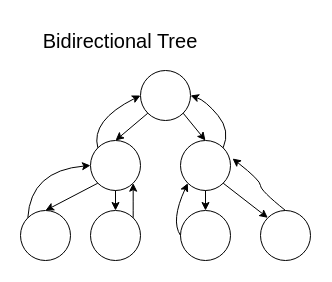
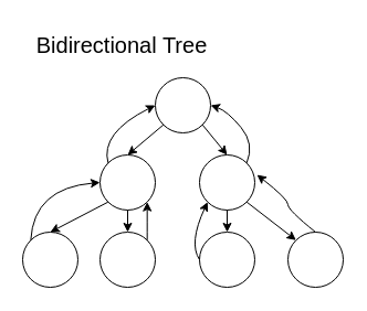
  <mxCell id="0" />
  <mxCell id="1" parent="0" />
  <mxCell id="2" value="" style="ellipse;whiteSpace=wrap;html=1;aspect=fixed;" vertex="1" parent="1"><mxGeometry x="140" y="70" width="50" height="50" as="geometry" /></mxCell>
- <mxCell id="3" value="&lt;font style=&quot;font-size: 20px;&quot;&gt;Bidirectional Tree&lt;/font&gt;" style="text;html=1;strokeColor=none;fillColor=none;align=center;verticalAlign=middle;whiteSpace=wrap;rounded=0;" vertex="1" parent="1"><mxGeometry width="200" height="40" as="geometry" x="20" y="20" /></mxCell>
+ <mxCell id="3" value="&lt;font style=&quot;font-size: 20px;&quot;&gt;Bidirectional Tree&lt;/font&gt;" style="text;html=1;strokeColor=none;fillColor=none;align=center;verticalAlign=middle;whiteSpace=wrap;rounded=0;" vertex="1" parent="1"><mxGeometry x="10" y="20" width="200" height="40" as="geometry" /></mxCell>
  <mxCell id="4" value="" style="ellipse;whiteSpace=wrap;html=1;aspect=fixed;" vertex="1" parent="1"><mxGeometry x="90" y="140" width="50" height="50" as="geometry" /></mxCell>
  <mxCell id="5" value="" style="ellipse;whiteSpace=wrap;html=1;aspect=fixed;" vertex="1" parent="1"><mxGeometry x="180" y="140" width="50" height="50" as="geometry" /></mxCell>
  <mxCell id="6" value="" style="ellipse;whiteSpace=wrap;html=1;aspect=fixed;" vertex="1" parent="1"><mxGeometry x="260" y="210" width="50" height="50" as="geometry" /></mxCell>
  <mxCell id="7" value="" style="ellipse;whiteSpace=wrap;html=1;aspect=fixed;" vertex="1" parent="1"><mxGeometry x="180" y="210" width="50" height="50" as="geometry" /></mxCell>
  <mxCell id="8" value="" style="ellipse;whiteSpace=wrap;html=1;aspect=fixed;" vertex="1" parent="1"><mxGeometry x="90" y="210" width="50" height="50" as="geometry" /></mxCell>
  <mxCell id="9" value="" style="ellipse;whiteSpace=wrap;html=1;aspect=fixed;" vertex="1" parent="1"><mxGeometry y="210" width="50" height="50" as="geometry" x="20" /></mxCell>
  <mxCell id="10" value="" style="endArrow=classic;html=1;rounded=0;entryX=0.5;entryY=0;entryDx=0;entryDy=0;exitX=0;exitY=1;exitDx=0;exitDy=0;" edge="1" parent="1" source="2" target="4"><mxGeometry width="50" height="50" relative="1" as="geometry"><mxPoint x="80" y="120" as="sourcePoint" /><mxPoint x="130" y="70" as="targetPoint" /></mxGeometry></mxCell>
  <mxCell id="11" value="" style="endArrow=classic;html=1;rounded=0;exitX=1;exitY=1;exitDx=0;exitDy=0;entryX=0.5;entryY=0;entryDx=0;entryDy=0;" edge="1" parent="1" source="2" target="5"><mxGeometry width="50" height="50" relative="1" as="geometry"><mxPoint x="210" y="130" as="sourcePoint" /><mxPoint x="260" y="80" as="targetPoint" /></mxGeometry></mxCell>
  <mxCell id="12" value="" style="endArrow=classic;html=1;rounded=0;exitX=0;exitY=1;exitDx=0;exitDy=0;entryX=0.5;entryY=0;entryDx=0;entryDy=0;" edge="1" parent="1" source="4" target="9"><mxGeometry width="50" height="50" relative="1" as="geometry"><mxPoint x="60" y="190" as="sourcePoint" /><mxPoint x="110" y="140" as="targetPoint" /></mxGeometry></mxCell>
  <mxCell id="13" value="" style="endArrow=classic;html=1;rounded=0;exitX=0.5;exitY=1;exitDx=0;exitDy=0;entryX=0.5;entryY=0;entryDx=0;entryDy=0;" edge="1" parent="1" source="4" target="8"><mxGeometry width="50" height="50" relative="1" as="geometry"><mxPoint x="120" y="190" as="sourcePoint" /><mxPoint x="170" y="140" as="targetPoint" /></mxGeometry></mxCell>
  <mxCell id="14" value="" style="endArrow=classic;html=1;rounded=0;exitX=0.5;exitY=1;exitDx=0;exitDy=0;entryX=0.5;entryY=0;entryDx=0;entryDy=0;" edge="1" parent="1" source="5" target="7"><mxGeometry width="50" height="50" relative="1" as="geometry"><mxPoint x="220" y="200" as="sourcePoint" /><mxPoint x="270" y="150" as="targetPoint" /></mxGeometry></mxCell>
  <mxCell id="15" value="" style="endArrow=classic;html=1;rounded=0;exitX=1;exitY=1;exitDx=0;exitDy=0;entryX=0;entryY=0;entryDx=0;entryDy=0;" edge="1" parent="1" source="5" target="6"><mxGeometry width="50" height="50" relative="1" as="geometry"><mxPoint x="260" y="200" as="sourcePoint" /><mxPoint x="310" y="150" as="targetPoint" /></mxGeometry></mxCell>
  <mxCell id="16" value="" style="curved=1;endArrow=classic;html=1;rounded=0;exitX=0.5;exitY=0;exitDx=0;exitDy=0;entryX=1.04;entryY=0.36;entryDx=0;entryDy=0;entryPerimeter=0;" edge="1" parent="1" source="6" target="5"><mxGeometry width="50" height="50" relative="1" as="geometry"><mxPoint x="290" y="200" as="sourcePoint" /><mxPoint x="340" y="150" as="targetPoint" /><Array as="points"><mxPoint x="260" y="190" /><mxPoint x="260" y="180" /></Array></mxGeometry></mxCell>
  <mxCell id="17" value="" style="curved=1;endArrow=classic;html=1;rounded=0;entryX=0;entryY=1;entryDx=0;entryDy=0;exitX=0;exitY=0.5;exitDx=0;exitDy=0;" edge="1" parent="1" source="7" target="5"><mxGeometry width="50" height="50" relative="1" as="geometry"><mxPoint x="180" y="230" as="sourcePoint" /><mxPoint x="230" y="180" as="targetPoint" /><Array as="points"><mxPoint x="170" y="220" /></Array></mxGeometry></mxCell>
  <mxCell id="18" value="" style="curved=1;endArrow=classic;html=1;rounded=0;entryX=1;entryY=0.5;entryDx=0;entryDy=0;exitX=1;exitY=0;exitDx=0;exitDy=0;" edge="1" parent="1" source="5" target="2"><mxGeometry width="50" height="50" relative="1" as="geometry"><mxPoint x="210" y="140" as="sourcePoint" /><mxPoint x="260" y="90" as="targetPoint" /><Array as="points"><mxPoint x="230" y="130" /><mxPoint x="205" y="100" /></Array></mxGeometry></mxCell>
  <mxCell id="19" value="" style="curved=1;endArrow=classic;html=1;rounded=0;exitX=0;exitY=0;exitDx=0;exitDy=0;entryX=0;entryY=0.5;entryDx=0;entryDy=0;" edge="1" parent="1" source="4" target="2"><mxGeometry width="50" height="50" relative="1" as="geometry"><mxPoint x="100" y="140" as="sourcePoint" /><mxPoint x="150" y="90" as="targetPoint" /><Array as="points"><mxPoint x="90" y="120" /></Array></mxGeometry></mxCell>
  <mxCell id="20" value="" style="curved=1;endArrow=classic;html=1;rounded=0;exitX=0;exitY=0;exitDx=0;exitDy=0;entryX=0;entryY=0.5;entryDx=0;entryDy=0;" edge="1" parent="1" source="9" target="4"><mxGeometry width="50" height="50" relative="1" as="geometry"><mxPoint x="30" y="220" as="sourcePoint" /><mxPoint x="80" y="170" as="targetPoint" /><Array as="points"><mxPoint x="30" y="170" /></Array></mxGeometry></mxCell>
  <mxCell id="21" value="" style="curved=1;endArrow=classic;html=1;rounded=0;exitX=1;exitY=0;exitDx=0;exitDy=0;entryX=1;entryY=1;entryDx=0;entryDy=0;" edge="1" parent="1" source="8" target="4"><mxGeometry width="50" height="50" relative="1" as="geometry"><mxPoint x="130" y="220" as="sourcePoint" /><mxPoint x="180" y="170" as="targetPoint" /><Array as="points" /></mxGeometry></mxCell>
